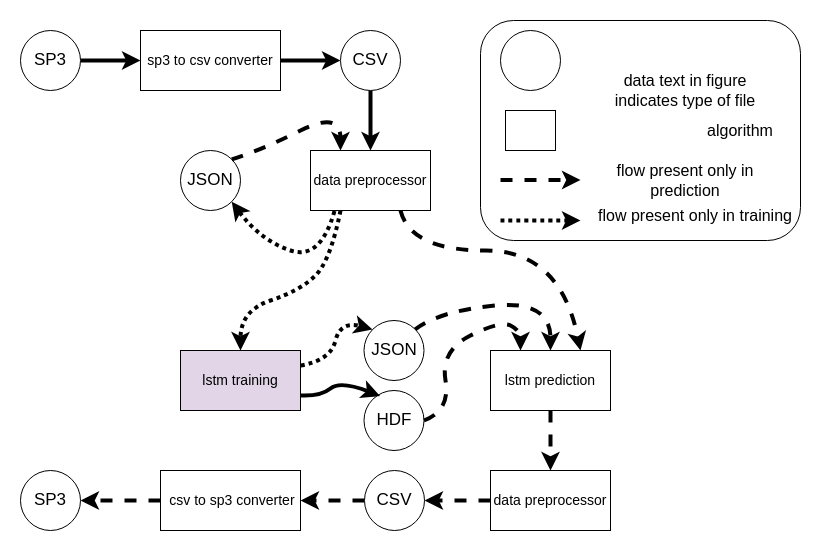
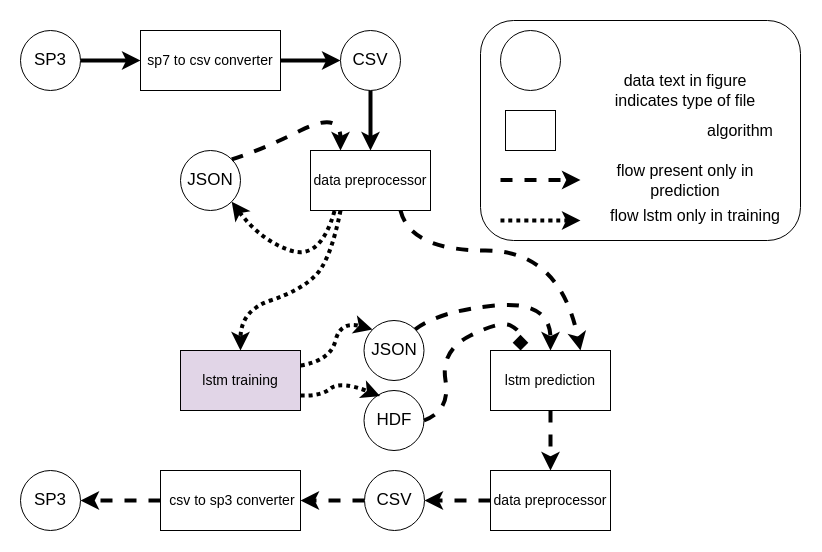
  <mxCell id="0" />
  <mxCell id="1" parent="0" />
  <mxCell id="2" value="" style="rounded=1;whiteSpace=wrap;html=1;labelBackgroundColor=none;fontSize=20;" vertex="1" parent="1"><mxGeometry x="480" y="20" width="320" height="220" as="geometry" /></mxCell>
  <mxCell id="3" style="edgeStyle=orthogonalEdgeStyle;rounded=0;orthogonalLoop=1;jettySize=auto;html=1;exitX=1;exitY=0.5;exitDx=0;exitDy=0;entryX=0;entryY=0.5;entryDx=0;entryDy=0;strokeWidth=4;" parent="1" source="4" target="6" edge="1"><mxGeometry relative="1" as="geometry"><mxPoint x="120" y="70" as="targetPoint" /></mxGeometry></mxCell>
  <mxCell id="4" value="&lt;font style=&quot;font-size: 17px&quot;&gt;SP3&lt;/font&gt;" style="ellipse;whiteSpace=wrap;html=1;" parent="1" vertex="1"><mxGeometry x="20" y="30" width="60" height="60" as="geometry" /></mxCell>
  <mxCell id="5" style="edgeStyle=orthogonalEdgeStyle;rounded=0;orthogonalLoop=1;jettySize=auto;html=1;exitX=1;exitY=0.5;exitDx=0;exitDy=0;entryX=0;entryY=0.5;entryDx=0;entryDy=0;strokeWidth=4;" parent="1" source="6" target="8" edge="1"><mxGeometry relative="1" as="geometry" /></mxCell>
- <mxCell id="6" value="&lt;font style=&quot;font-size: 14px&quot;&gt;sp3 to csv converter&lt;/font&gt;" style="rounded=0;whiteSpace=wrap;html=1;" parent="1" vertex="1"><mxGeometry x="140" y="30" width="140" height="60" as="geometry" /></mxCell>
+ <mxCell id="6" value="&lt;font style=&quot;font-size: 14px&quot;&gt;sp7 to csv converter&lt;/font&gt;" style="rounded=0;whiteSpace=wrap;html=1;" parent="1" vertex="1"><mxGeometry x="140" y="30" width="140" height="60" as="geometry" /></mxCell>
  <mxCell id="7" style="edgeStyle=orthogonalEdgeStyle;rounded=0;orthogonalLoop=1;jettySize=auto;html=1;exitX=0.5;exitY=1;exitDx=0;exitDy=0;entryX=0.5;entryY=0;entryDx=0;entryDy=0;strokeWidth=4;" parent="1" source="8" target="9" edge="1"><mxGeometry relative="1" as="geometry" /></mxCell>
  <mxCell id="8" value="&lt;font style=&quot;font-size: 17px&quot;&gt;CSV&lt;/font&gt;" style="ellipse;whiteSpace=wrap;html=1;" parent="1" vertex="1"><mxGeometry x="340" y="30" width="60" height="60" as="geometry" /></mxCell>
  <mxCell id="9" value="&lt;font style=&quot;font-size: 14px&quot;&gt;data preprocessor&lt;/font&gt;" style="rounded=0;whiteSpace=wrap;html=1;" parent="1" vertex="1"><mxGeometry x="310" y="150" width="120" height="60" as="geometry" /></mxCell>
  <mxCell id="10" value="&lt;font style=&quot;font-size: 17px&quot;&gt;JSON&lt;/font&gt;" style="ellipse;whiteSpace=wrap;html=1;" parent="1" vertex="1"><mxGeometry x="180" y="150" width="60" height="60" as="geometry" /></mxCell>
  <mxCell id="11" value="" style="curved=1;endArrow=classic;html=1;strokeWidth=4;exitX=1;exitY=0;exitDx=0;exitDy=0;entryX=0.25;entryY=0;entryDx=0;entryDy=0;dashed=1;" parent="1" source="10" target="9" edge="1"><mxGeometry width="50" height="50" relative="1" as="geometry"><mxPoint x="240" y="160" as="sourcePoint" /><mxPoint x="290" y="110" as="targetPoint" /><Array as="points"><mxPoint x="260" y="150" /><mxPoint x="340" y="110" /></Array></mxGeometry></mxCell>
  <mxCell id="12" value="" style="curved=1;endArrow=classic;html=1;dashed=1;strokeWidth=4;exitX=0.2;exitY=1.008;exitDx=0;exitDy=0;exitPerimeter=0;entryX=1;entryY=1;entryDx=0;entryDy=0;dashPattern=1 1;" parent="1" source="9" target="10" edge="1"><mxGeometry width="50" height="50" relative="1" as="geometry"><mxPoint x="250" y="290" as="sourcePoint" /><mxPoint x="300" y="240" as="targetPoint" /><Array as="points"><mxPoint x="320" y="260" /><mxPoint x="260" y="240" /></Array></mxGeometry></mxCell>
  <mxCell id="13" value="&lt;font style=&quot;font-size: 14px&quot;&gt;lstm training&lt;/font&gt;" style="rounded=0;whiteSpace=wrap;html=1;fillColor=#e1d5e7;" parent="1" vertex="1"><mxGeometry x="180" y="350" width="120" height="60" as="geometry" /></mxCell>
  <mxCell id="14" value="" style="curved=1;endArrow=classic;html=1;dashed=1;dashPattern=1 1;strokeWidth=4;exitX=0.25;exitY=1;exitDx=0;exitDy=0;entryX=0.5;entryY=0;entryDx=0;entryDy=0;" parent="1" source="9" target="13" edge="1"><mxGeometry width="50" height="50" relative="1" as="geometry"><mxPoint x="280" y="320" as="sourcePoint" /><mxPoint x="240" y="340" as="targetPoint" /><Array as="points"><mxPoint x="330" y="260" /><mxPoint x="300" y="290" /><mxPoint x="240" y="310" /></Array></mxGeometry></mxCell>
  <mxCell id="15" style="edgeStyle=orthogonalEdgeStyle;rounded=0;orthogonalLoop=1;jettySize=auto;html=1;exitX=0.5;exitY=1;exitDx=0;exitDy=0;entryX=0.5;entryY=0;entryDx=0;entryDy=0;dashed=1;strokeWidth=4;entryPerimeter=0;" parent="1" source="16" target="30" edge="1"><mxGeometry relative="1" as="geometry" /></mxCell>
  <mxCell id="16" value="&lt;font style=&quot;font-size: 14px&quot;&gt;lstm prediction&lt;/font&gt;" style="rounded=0;whiteSpace=wrap;html=1;" parent="1" vertex="1"><mxGeometry x="490" y="350" width="120" height="60" as="geometry" /></mxCell>
  <mxCell id="17" value="&lt;font style=&quot;font-size: 17px&quot;&gt;JSON&lt;/font&gt;" style="ellipse;whiteSpace=wrap;html=1;" parent="1" vertex="1"><mxGeometry x="363.5" y="320" width="60" height="60" as="geometry" /></mxCell>
  <mxCell id="18" value="&lt;font style=&quot;font-size: 17px&quot;&gt;HDF&lt;/font&gt;" style="ellipse;whiteSpace=wrap;html=1;" parent="1" vertex="1"><mxGeometry x="363.5" y="390" width="60" height="60" as="geometry" /></mxCell>
  <mxCell id="19" value="" style="curved=1;endArrow=classic;html=1;dashed=1;dashPattern=1 1;strokeWidth=4;exitX=1;exitY=0.25;exitDx=0;exitDy=0;" parent="1" source="13" edge="1"><mxGeometry width="50" height="50" relative="1" as="geometry"><mxPoint x="310" y="360" as="sourcePoint" /><mxPoint x="372" y="329" as="targetPoint" /><Array as="points"><mxPoint x="330" y="360" /><mxPoint x="340" y="320" /></Array></mxGeometry></mxCell>
- <mxCell id="20" value="" style="curved=1;endArrow=classic;html=1;dashed=0;dashPattern=1 1;strokeWidth=4;exitX=1;exitY=0.75;exitDx=0;exitDy=0;entryX=0.267;entryY=0.092;entryDx=0;entryDy=0;entryPerimeter=0;" parent="1" source="13" target="18" edge="1"><mxGeometry width="50" height="50" relative="1" as="geometry"><mxPoint x="310" y="490" as="sourcePoint" /><mxPoint x="360" y="395" as="targetPoint" /><Array as="points"><mxPoint x="320" y="396" /><mxPoint x="340" y="380" /></Array></mxGeometry></mxCell>
+ <mxCell id="20" value="" style="curved=1;endArrow=classic;html=1;dashed=1;dashPattern=1 1;strokeWidth=4;exitX=1;exitY=0.75;exitDx=0;exitDy=0;entryX=0.267;entryY=0.092;entryDx=0;entryDy=0;entryPerimeter=0;" parent="1" source="13" target="18" edge="1"><mxGeometry width="50" height="50" relative="1" as="geometry"><mxPoint x="310" y="490" as="sourcePoint" /><mxPoint x="360" y="395" as="targetPoint" /><Array as="points"><mxPoint x="320" y="396" /><mxPoint x="340" y="380" /></Array></mxGeometry></mxCell>
  <mxCell id="21" value="" style="curved=1;endArrow=classic;html=1;dashed=1;strokeWidth=4;exitX=1;exitY=0;exitDx=0;exitDy=0;" parent="1" source="17" edge="1"><mxGeometry width="50" height="50" relative="1" as="geometry"><mxPoint x="490" y="300" as="sourcePoint" /><mxPoint x="550" y="350" as="targetPoint" /><Array as="points"><mxPoint x="440" y="310" /><mxPoint x="550" y="300" /></Array></mxGeometry></mxCell>
- <mxCell id="22" value="" style="curved=1;endArrow=classic;html=1;dashed=1;strokeWidth=4;exitX=1;exitY=0.5;exitDx=0;exitDy=0;entryX=0.25;entryY=0;entryDx=0;entryDy=0;" parent="1" source="18" target="16" edge="1"><mxGeometry width="50" height="50" relative="1" as="geometry"><mxPoint x="450" y="480" as="sourcePoint" /><mxPoint x="500" y="430" as="targetPoint" /><Array as="points"><mxPoint x="450" y="410" /><mxPoint x="440" y="350" /><mxPoint x="500" y="320" /><mxPoint x="520" y="330" /></Array></mxGeometry></mxCell>
+ <mxCell id="22" value="" style="curved=1;endArrow=diamond;html=1;dashed=1;strokeWidth=4;exitX=1;exitY=0.5;exitDx=0;exitDy=0;entryX=0.25;entryY=0;entryDx=0;entryDy=0;" parent="1" source="18" target="16" edge="1"><mxGeometry width="50" height="50" relative="1" as="geometry"><mxPoint x="450" y="480" as="sourcePoint" /><mxPoint x="500" y="430" as="targetPoint" /><Array as="points"><mxPoint x="450" y="410" /><mxPoint x="440" y="350" /><mxPoint x="500" y="320" /><mxPoint x="520" y="330" /></Array></mxGeometry></mxCell>
  <mxCell id="23" value="" style="curved=1;endArrow=classic;html=1;dashed=1;strokeWidth=4;exitX=0.75;exitY=1;exitDx=0;exitDy=0;entryX=0.75;entryY=0;entryDx=0;entryDy=0;" parent="1" source="9" target="16" edge="1"><mxGeometry width="50" height="50" relative="1" as="geometry"><mxPoint x="480" y="260" as="sourcePoint" /><mxPoint x="530" y="210" as="targetPoint" /><Array as="points"><mxPoint x="410" y="250" /><mxPoint x="560" y="250" /></Array></mxGeometry></mxCell>
  <mxCell id="24" style="edgeStyle=orthogonalEdgeStyle;rounded=0;orthogonalLoop=1;jettySize=auto;html=1;exitX=0;exitY=0.5;exitDx=0;exitDy=0;entryX=1;entryY=0.5;entryDx=0;entryDy=0;dashed=1;strokeWidth=4;" parent="1" source="25" target="27" edge="1"><mxGeometry relative="1" as="geometry" /></mxCell>
  <mxCell id="25" value="&lt;font style=&quot;font-size: 17px&quot;&gt;CSV&lt;/font&gt;" style="ellipse;whiteSpace=wrap;html=1;" parent="1" vertex="1"><mxGeometry x="364" y="470" width="60" height="60" as="geometry" /></mxCell>
  <mxCell id="26" style="edgeStyle=orthogonalEdgeStyle;rounded=0;orthogonalLoop=1;jettySize=auto;html=1;exitX=0;exitY=0.5;exitDx=0;exitDy=0;entryX=1;entryY=0.5;entryDx=0;entryDy=0;dashed=1;strokeWidth=4;" parent="1" source="27" target="28" edge="1"><mxGeometry relative="1" as="geometry" /></mxCell>
  <mxCell id="27" value="&lt;font style=&quot;font-size: 14px&quot;&gt;&amp;nbsp;csv to sp3 converter&lt;/font&gt;" style="rounded=0;whiteSpace=wrap;html=1;" parent="1" vertex="1"><mxGeometry x="160" y="470" width="140" height="60" as="geometry" /></mxCell>
  <mxCell id="28" value="&lt;font style=&quot;font-size: 17px&quot;&gt;SP3&lt;/font&gt;" style="ellipse;whiteSpace=wrap;html=1;" parent="1" vertex="1"><mxGeometry x="20" y="470" width="60" height="60" as="geometry" /></mxCell>
  <mxCell id="29" style="edgeStyle=orthogonalEdgeStyle;rounded=0;orthogonalLoop=1;jettySize=auto;html=1;entryX=1;entryY=0.5;entryDx=0;entryDy=0;dashed=1;strokeWidth=4;" parent="1" source="30" target="25" edge="1"><mxGeometry relative="1" as="geometry" /></mxCell>
  <mxCell id="30" value="&lt;font style=&quot;font-size: 14px&quot;&gt;data preprocessor&lt;/font&gt;" style="rounded=0;whiteSpace=wrap;html=1;" parent="1" vertex="1"><mxGeometry x="490" y="470" width="120" height="60" as="geometry" /></mxCell>
  <mxCell id="31" value="" style="ellipse;whiteSpace=wrap;html=1;" parent="1" vertex="1"><mxGeometry x="500" y="30" width="60" height="60" as="geometry" /></mxCell>
  <mxCell id="32" value="" style="rounded=0;whiteSpace=wrap;html=1;" parent="1" vertex="1"><mxGeometry x="505" y="110" width="50" height="40" as="geometry" /></mxCell>
  <mxCell id="33" value="data text in figure indicates type of file" style="text;html=1;strokeColor=none;fillColor=none;align=center;verticalAlign=middle;whiteSpace=wrap;rounded=0;fontSize=16;" parent="1" vertex="1"><mxGeometry x="590" y="80" width="190" height="20" as="geometry" /></mxCell>
  <mxCell id="34" value="algorithm" style="text;html=1;strokeColor=none;fillColor=none;align=center;verticalAlign=middle;whiteSpace=wrap;rounded=0;fontSize=16;" parent="1" vertex="1"><mxGeometry x="720" y="120" width="40" height="20" as="geometry" /></mxCell>
  <mxCell id="35" value="" style="endArrow=classic;html=1;dashed=1;strokeWidth=4;rounded=0;" parent="1" edge="1"><mxGeometry width="50" height="50" relative="1" as="geometry"><mxPoint x="500" y="179.5" as="sourcePoint" /><mxPoint x="580" y="179.5" as="targetPoint" /><Array as="points"><mxPoint x="530" y="179.5" /><mxPoint x="570" y="179.5" /></Array></mxGeometry></mxCell>
  <mxCell id="36" value="flow present only in prediction" style="text;html=1;strokeColor=none;fillColor=none;align=center;verticalAlign=middle;whiteSpace=wrap;rounded=0;fontSize=16;" parent="1" vertex="1"><mxGeometry x="580" y="165" width="210" height="30" as="geometry" /></mxCell>
  <mxCell id="37" value="" style="curved=1;endArrow=classic;html=1;dashed=1;dashPattern=1 1;strokeWidth=4;" parent="1" edge="1"><mxGeometry width="50" height="50" relative="1" as="geometry"><mxPoint x="500" y="220" as="sourcePoint" /><mxPoint x="580" y="220" as="targetPoint" /><Array as="points" /></mxGeometry></mxCell>
- <mxCell id="38" value="flow present only in training" style="text;html=1;strokeColor=none;fillColor=none;align=center;verticalAlign=middle;whiteSpace=wrap;rounded=0;fontSize=16;" parent="1" vertex="1"><mxGeometry x="590" y="200" width="210" height="30" as="geometry" /></mxCell>
+ <mxCell id="38" value="flow lstm only in training" style="text;html=1;strokeColor=none;fillColor=none;align=center;verticalAlign=middle;whiteSpace=wrap;rounded=0;fontSize=16;" parent="1" vertex="1"><mxGeometry x="590" y="200" width="210" height="30" as="geometry" /></mxCell>
